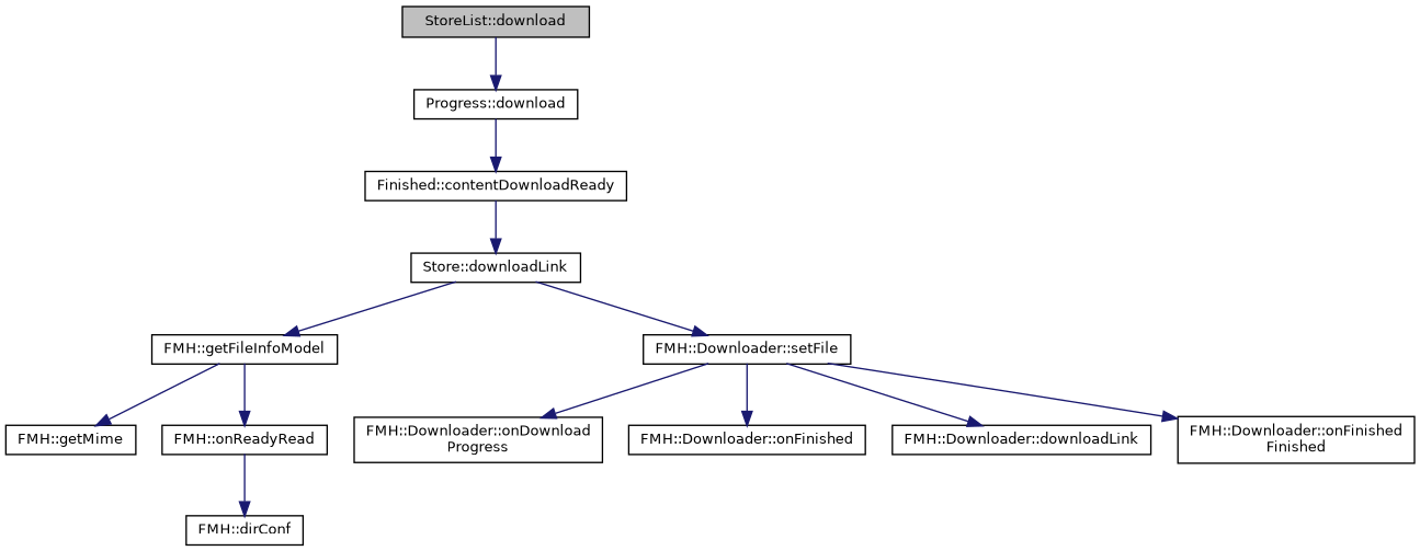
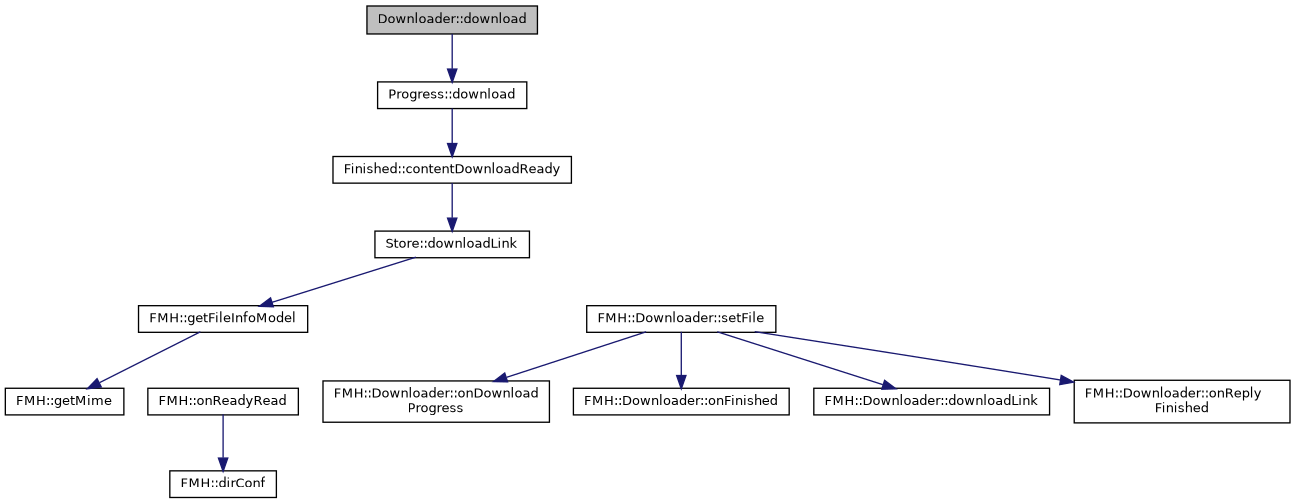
  digraph {
    rankdir=TB
    node [color=black fillcolor=white fontname=Helvetica fontsize=10 shape=record style=filled]
    edge [color=midnightblue fontname=Helvetica fontsize=10 labelfontname=Helvetica labelfontsize=10 style=solid]
-   n1 [fillcolor=grey75 fontcolor=black height=0.2 label="StoreList::download" width=0.4]
+   n1 [fillcolor=grey75 fontcolor=black height=0.2 label="Downloader::download" width=0.4]
    n2 [height=0.2 label="Progress::download" width=0.4]
    n3 [height=0.2 label="Finished::contentDownloadReady" width=0.4]
    n4 [height=0.2 label="Store::downloadLink" width=0.4]
    n5 [height=0.2 label="FMH::getFileInfoModel" width=0.4]
    n6 [height=0.2 label="FMH::Downloader::setFile" width=0.4]
    n7 [height=0.2 label="FMH::getMime" width=0.4]
    n8 [height=0.2 label="FMH::onReadyRead" width=0.4]
    n9 [height=0.2 label="FMH::Downloader::onDownload\lProgress" width=0.4]
    n10 [height=0.2 label="FMH::Downloader::onFinished" width=0.4]
    n11 [height=0.2 label="FMH::Downloader::downloadLink" width=0.4]
-   n12 [height=0.2 label="FMH::Downloader::onFinished\lFinished" width=0.4]
+   n12 [height=0.2 label="FMH::Downloader::onReply\lFinished" width=0.4]
    n13 [height=0.2 label="FMH::dirConf" width=0.4]
    n1 -> n2
    n2 -> n3
    n3 -> n4
    n4 -> n5
-   n4 -> n6
    n5 -> n7
-   n5 -> n8
    n6 -> n9
    n6 -> n10
    n6 -> n11
    n6 -> n12
    n8 -> n13
  }
